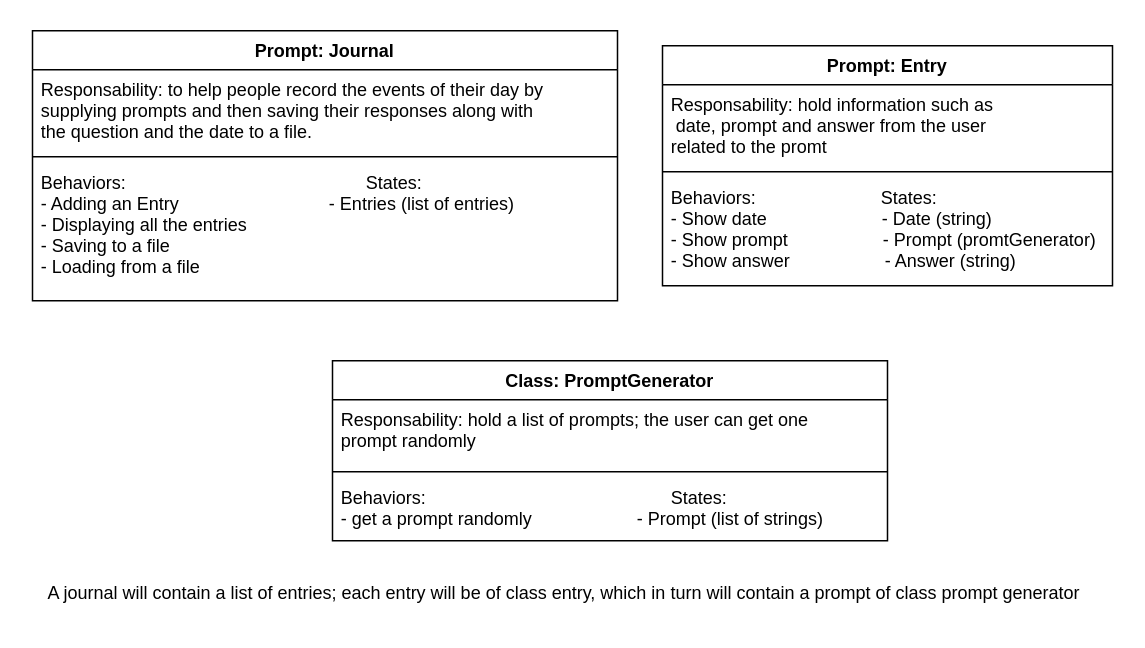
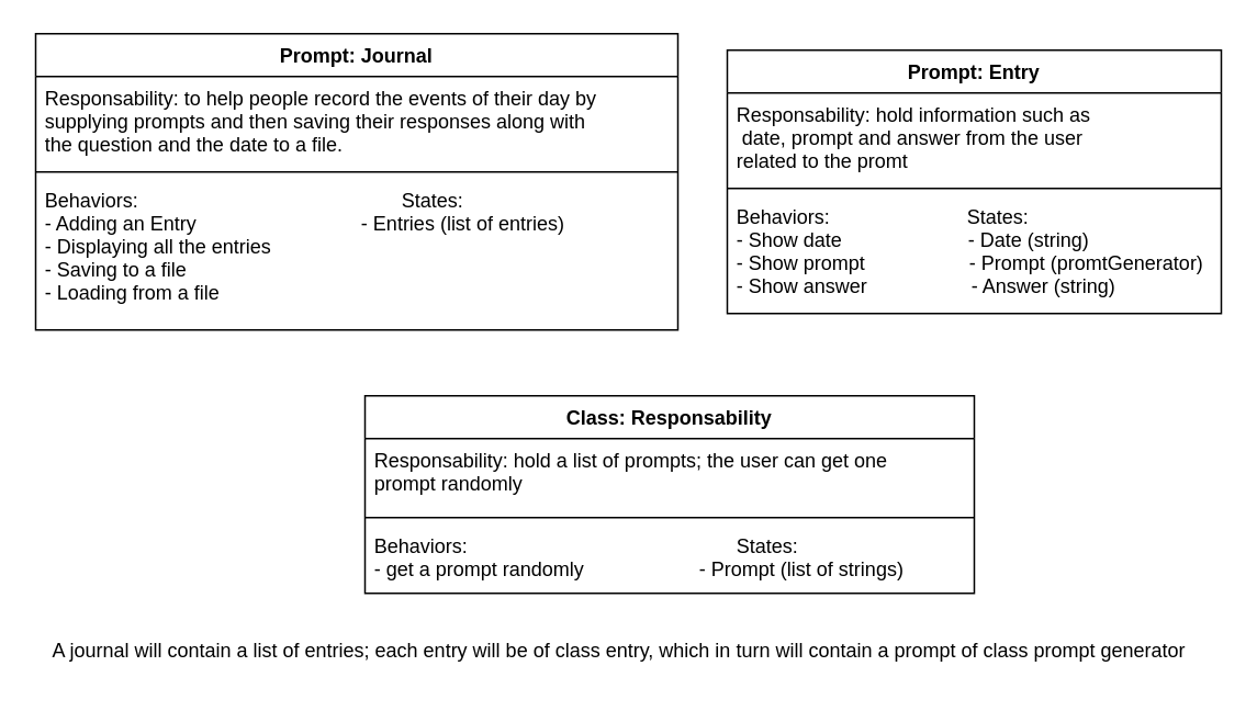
  <mxCell id="0" />
  <mxCell id="1" parent="0" />
  <mxCell id="2" value="Prompt: Journal" style="swimlane;fontStyle=1;align=center;verticalAlign=top;childLayout=stackLayout;horizontal=1;startSize=26;horizontalStack=0;resizeParent=1;resizeParentMax=0;resizeLast=0;collapsible=1;marginBottom=0;" parent="1" vertex="1"><mxGeometry x="21" y="20" width="390" height="180" as="geometry" /></mxCell>
  <mxCell id="3" value="Responsability: to help people record the events of their day by &#10;supplying prompts and then saving their responses along with&#10;the question and the date to a file." style="text;strokeColor=none;fillColor=none;align=left;verticalAlign=top;spacingLeft=4;spacingRight=4;overflow=hidden;rotatable=0;points=[[0,0.5],[1,0.5]];portConstraint=eastwest;" parent="2" vertex="1"><mxGeometry y="26" width="390" height="54" as="geometry" /></mxCell>
  <mxCell id="4" value="" style="line;strokeWidth=1;fillColor=none;align=left;verticalAlign=middle;spacingTop=-1;spacingLeft=3;spacingRight=3;rotatable=0;labelPosition=right;points=[];portConstraint=eastwest;strokeColor=inherit;" parent="2" vertex="1"><mxGeometry y="80" width="390" height="8" as="geometry" /></mxCell>
  <mxCell id="5" value="Behaviors:                                                States:                                                         &#10;- Adding an Entry                              - Entries (list of entries)&#10;- Displaying all the entries               &#10;- Saving to a file&#10;- Loading from a file" style="text;strokeColor=none;fillColor=none;align=left;verticalAlign=top;spacingLeft=4;spacingRight=4;overflow=hidden;rotatable=0;points=[[0,0.5],[1,0.5]];portConstraint=eastwest;" parent="2" vertex="1"><mxGeometry y="88" width="390" height="92" as="geometry" /></mxCell>
  <mxCell id="6" value="" style="text;strokeColor=none;fillColor=none;align=left;verticalAlign=middle;spacingTop=-1;spacingLeft=4;spacingRight=4;rotatable=0;labelPosition=right;points=[];portConstraint=eastwest;" parent="1" vertex="1"><mxGeometry x="361" y="250" width="20" height="14" as="geometry" /></mxCell>
- <mxCell id="7" value="Class: PromptGenerator" style="swimlane;fontStyle=1;align=center;verticalAlign=top;childLayout=stackLayout;horizontal=1;startSize=26;horizontalStack=0;resizeParent=1;resizeParentMax=0;resizeLast=0;collapsible=1;marginBottom=0;" parent="1" vertex="1"><mxGeometry x="221" y="240" width="370" height="120" as="geometry" /></mxCell>
+ <mxCell id="7" value="Class: Responsability" style="swimlane;fontStyle=1;align=center;verticalAlign=top;childLayout=stackLayout;horizontal=1;startSize=26;horizontalStack=0;resizeParent=1;resizeParentMax=0;resizeLast=0;collapsible=1;marginBottom=0;" parent="1" vertex="1"><mxGeometry x="221" y="240" width="370" height="120" as="geometry" /></mxCell>
  <mxCell id="8" value="Responsability: hold a list of prompts; the user can get one&#10;prompt randomly" style="text;strokeColor=none;fillColor=none;align=left;verticalAlign=top;spacingLeft=4;spacingRight=4;overflow=hidden;rotatable=0;points=[[0,0.5],[1,0.5]];portConstraint=eastwest;" parent="7" vertex="1"><mxGeometry y="26" width="370" height="44" as="geometry" /></mxCell>
  <mxCell id="9" value="" style="line;strokeWidth=1;fillColor=none;align=left;verticalAlign=middle;spacingTop=-1;spacingLeft=3;spacingRight=3;rotatable=0;labelPosition=right;points=[];portConstraint=eastwest;strokeColor=inherit;" parent="7" vertex="1"><mxGeometry y="70" width="370" height="8" as="geometry" /></mxCell>
  <mxCell id="10" value="Behaviors:                                                 States:&#10;- get a prompt randomly                     - Prompt (list of strings)" style="text;strokeColor=none;fillColor=none;align=left;verticalAlign=top;spacingLeft=4;spacingRight=4;overflow=hidden;rotatable=0;points=[[0,0.5],[1,0.5]];portConstraint=eastwest;" parent="7" vertex="1"><mxGeometry y="78" width="370" height="42" as="geometry" /></mxCell>
  <mxCell id="11" value="Prompt: Entry" style="swimlane;fontStyle=1;align=center;verticalAlign=top;childLayout=stackLayout;horizontal=1;startSize=26;horizontalStack=0;resizeParent=1;resizeParentMax=0;resizeLast=0;collapsible=1;marginBottom=0;" parent="1" vertex="1"><mxGeometry x="441" y="30" width="300" height="160" as="geometry" /></mxCell>
  <mxCell id="12" value="Responsability: hold information such as&#10; date, prompt and answer from the user&#10;related to the promt" style="text;strokeColor=none;fillColor=none;align=left;verticalAlign=top;spacingLeft=4;spacingRight=4;overflow=hidden;rotatable=0;points=[[0,0.5],[1,0.5]];portConstraint=eastwest;" parent="11" vertex="1"><mxGeometry y="26" width="300" height="54" as="geometry" /></mxCell>
  <mxCell id="13" value="" style="line;strokeWidth=1;fillColor=none;align=left;verticalAlign=middle;spacingTop=-1;spacingLeft=3;spacingRight=3;rotatable=0;labelPosition=right;points=[];portConstraint=eastwest;strokeColor=inherit;" parent="11" vertex="1"><mxGeometry y="80" width="300" height="8" as="geometry" /></mxCell>
  <mxCell id="14" value="Behaviors:                         States:&#10;- Show date                       - Date (string)&#10;- Show prompt                   - Prompt (promtGenerator)&#10;- Show answer                   - Answer (string)" style="text;strokeColor=none;fillColor=none;align=left;verticalAlign=top;spacingLeft=4;spacingRight=4;overflow=hidden;rotatable=0;points=[[0,0.5],[1,0.5]];portConstraint=eastwest;" parent="11" vertex="1"><mxGeometry y="88" width="300" height="72" as="geometry" /></mxCell>
  <mxCell id="15" value="A journal will contain a list of entries; each entry will be of class entry, which in turn will contain a prompt of class prompt generator" style="text;html=1;align=center;verticalAlign=middle;resizable=0;points=[];autosize=1;strokeColor=none;fillColor=none;" parent="1" vertex="1"><mxGeometry x="20" y="380" width="710" height="30" as="geometry" /></mxCell>
